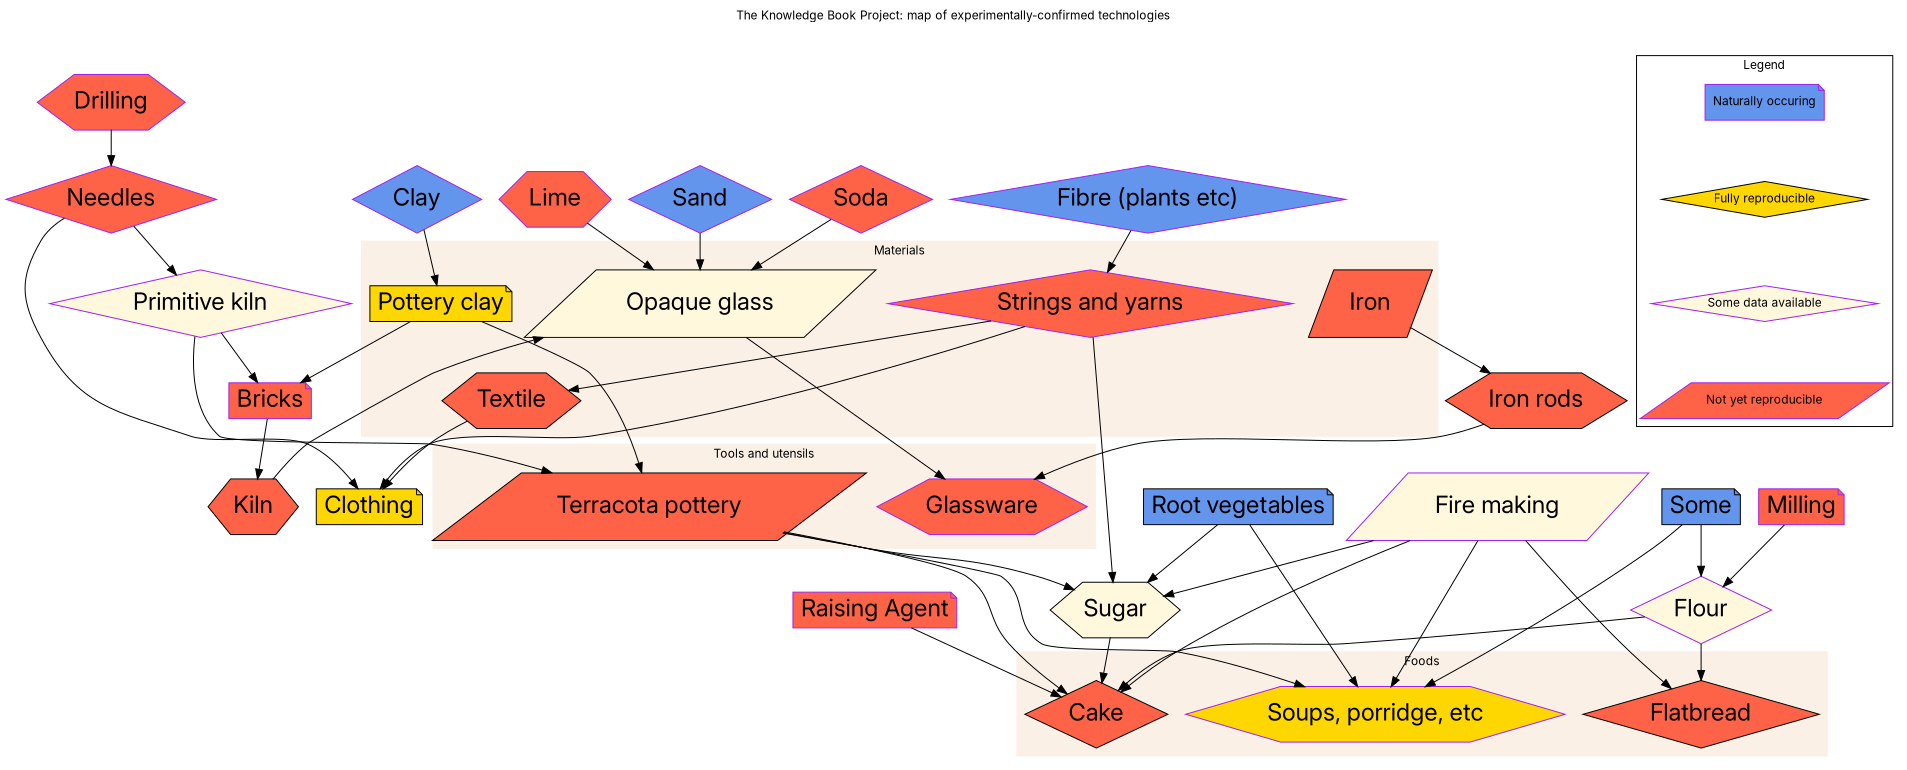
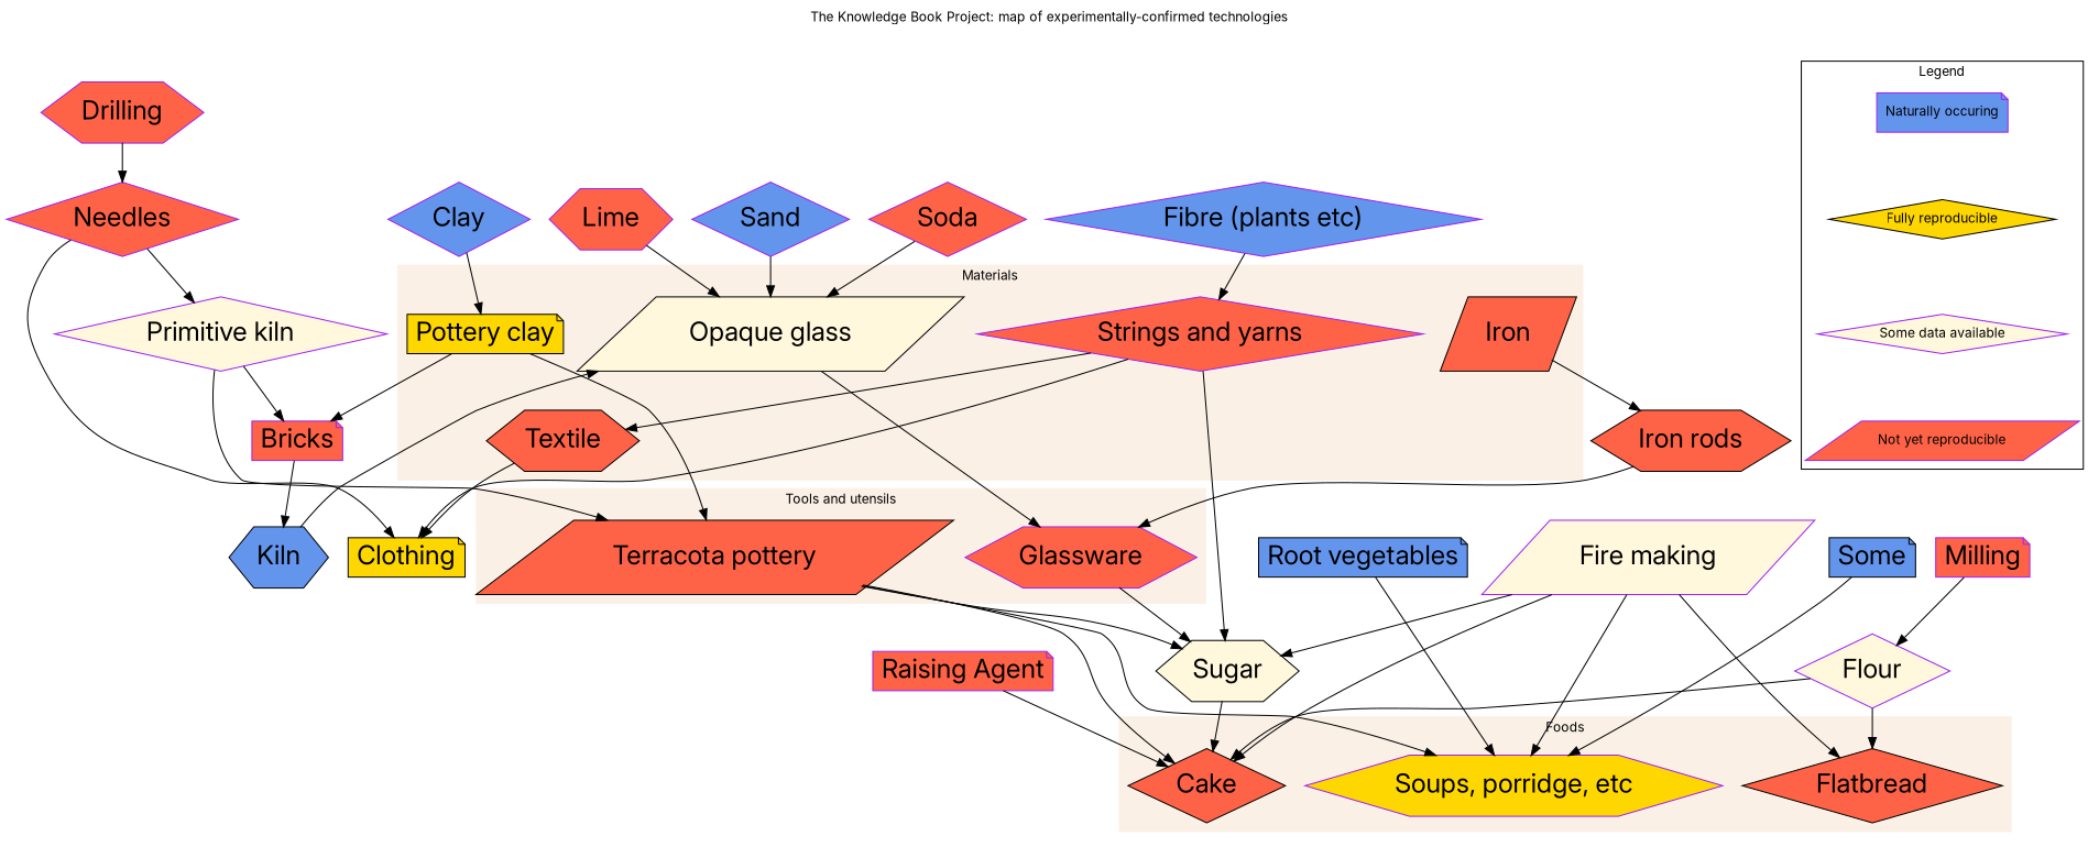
  digraph {
    fontname=Inter
    fontsize=12
    label="The Knowledge Book Project: map of experimentally-confirmed technologies"
    labelloc=t
    node [color=purple fillcolor=tomato fontname=Inter fontsize=24 shape=diamond style=filled]
    edge [fontname=Inter]
    n1 [color=black label=Cake width=1]
    n2 [color=black label=Flatbread width=1]
    n3 [fillcolor=gold label="Soups, porridge, etc" shape=hexagon width=1]
    n4 [color=black fillcolor=gold label="Pottery clay" shape=note width=1]
    n5 [label="Strings and yarns" width=1]
    n6 [color=black fillcolor=cornsilk label="Opaque glass" shape=parallelogram width=1]
    n7 [color=black label=Iron shape=parallelogram width=1]
    n8 [color=black label=Textile shape=hexagon width=1]
    n9 [color=black label="Terracota pottery" shape=parallelogram width=1]
    n10 [label=Glassware shape=hexagon width=1]
    n11 [fillcolor=cornflowerblue label=Clay width=1]
    n12 [label=Bricks shape=note width=1]
    n13 [fillcolor=cornsilk label="Fire making" shape=parallelogram width=1]
    n14 [fillcolor=cornsilk label="Primitive kiln" width=1]
    n15 [color=black fillcolor=cornsilk label=Sugar shape=hexagon width=1]
-   n16 [color=black label=Kiln shape=hexagon width=1]
+   n16 [color=black fillcolor=cornflowerblue label=Kiln shape=hexagon width=1]
    n17 [color=black fillcolor=cornflowerblue label=Some shape=note width=1]
    n18 [fillcolor=cornsilk label=Flour width=1]
    n19 [label=Milling shape=note width=1]
    n20 [label="Raising Agent" shape=note width=1]
    n21 [color=black fillcolor=cornflowerblue label="Root vegetables" shape=note width=1]
    n22 [color=black fillcolor=gold label=Clothing shape=note width=1]
    n23 [label=Soda width=1]
    n24 [label=Lime shape=hexagon width=1]
    n25 [fillcolor=cornflowerblue label=Sand width=1]
    n26 [color=black label="Iron rods" shape=hexagon width=1]
    n27 [fillcolor=cornflowerblue label="Fibre (plants etc)" width=1]
    n28 [label=Needles width=1]
    n29 [label=Drilling shape=hexagon width=1]
    n30 [fillcolor=cornflowerblue fontsize=12 label="Naturally occuring" shape=note width=1]
    n31 [color=black fillcolor=gold fontsize=12 label="Fully reproducible" width=1]
    n32 [fillcolor=cornsilk fontsize=12 label="Some data available" width=1]
    n33 [fontsize=12 label="Not yet reproducible" shape=parallelogram width=1]
    subgraph sub_1 {
      n11
      n12
      n13
      n14
      n15
      n16
      n17
      n18
      n19
      n20
      n21
      n22
      n23
      n24
      n25
      n26
      n27
      n28
      n29
      subgraph cluster_2 {
        color=linen
        label=Foods
        style=filled
        n1
        n2
        n3
      }
      subgraph cluster_3 {
        color=linen
        label=Materials
        style=filled
        n4
        n5
        n6
        n7
        n8
      }
      subgraph cluster_4 {
        color=linen
        label="Tools and utensils"
        style=filled
        n9
        n10
      }
    }
    subgraph cluster_5 {
      label=Legend
      n30
      n31
      n32
      n33
    }
    n4 -> n9
    n4 -> n12
    n5 -> n8
    n5 -> n15
    n5 -> n22
    n6 -> n10
    n7 -> n26
    n8 -> n22
    n9 -> n1
    n9 -> n3
    n9 -> n15
    n11 -> n4
    n12 -> n16
    n13 -> n1
    n13 -> n2
    n13 -> n3
    n13 -> n15
    n14 -> n9
    n14 -> n12
    n15 -> n1
    n16 -> n6
    n17 -> n3
-   n17 -> n18
    n18 -> n1
    n18 -> n2
    n19 -> n18
    n20 -> n1
    n21 -> n3
-   n21 -> n15
+   n10 -> n15
    n23 -> n6
    n24 -> n6
    n25 -> n6
    n26 -> n10
    n27 -> n5
    n28 -> n14
    n28 -> n22
    n29 -> n28
    n30 -> n31 [style=invis]
    n31 -> n32 [style=invis]
    n32 -> n33 [style=invis]
  }
